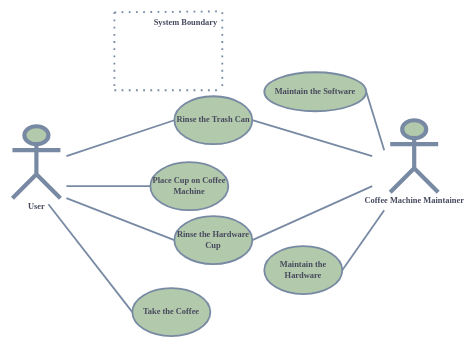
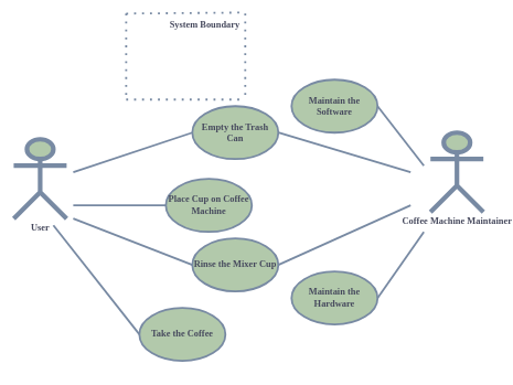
  <mxCell id="0" />
  <mxCell id="1" parent="0" />
  <mxCell id="2" value="User" style="shape=umlActor;verticalLabelPosition=bottom;verticalAlign=top;html=1;outlineConnect=0;fillColor=#B2C9AB;strokeColor=#788AA3;fontColor=#46495D;strokeWidth=7;fontFamily=Times New Roman;fontStyle=1;fontSize=14;" vertex="1" parent="1"><mxGeometry x="20" y="210" width="80" height="120" as="geometry" /></mxCell>
  <mxCell id="3" value="Place Cup on Coffee&lt;br style=&quot;font-size: 14px;&quot;&gt;Machine" style="ellipse;whiteSpace=wrap;html=1;fillColor=#B2C9AB;strokeColor=#788AA3;fontColor=#46495D;strokeWidth=3;fontFamily=Times New Roman;fontStyle=1;fontSize=14;" vertex="1" parent="1"><mxGeometry x="250" y="270" width="130" height="80" as="geometry" /></mxCell>
- <mxCell id="4" value="Take the Coffee" style="ellipse;whiteSpace=wrap;html=1;fillColor=#B2C9AB;strokeColor=#788AA3;fontColor=#46495D;strokeWidth=3;fontFamily=Times New Roman;fontStyle=1;fontSize=14;" vertex="1" parent="1"><mxGeometry x="220" y="480" width="130" height="80" as="geometry" /></mxCell>
+ <mxCell id="4" value="Take the Coffee" style="ellipse;whiteSpace=wrap;html=1;fillColor=#B2C9AB;strokeColor=#788AA3;fontColor=#46495D;strokeWidth=3;fontFamily=Times New Roman;fontStyle=1;fontSize=14;" vertex="1" parent="1"><mxGeometry x="210" y="465" width="130" height="80" as="geometry" /></mxCell>
  <mxCell id="5" value="" style="endArrow=none;html=1;rounded=0;entryX=0;entryY=0.5;entryDx=0;entryDy=0;fillColor=#B2C9AB;strokeColor=#788AA3;fontColor=#46495D;strokeWidth=3;" edge="1" parent="1" target="3"><mxGeometry width="50" height="50" relative="1" as="geometry"><mxPoint x="110" y="310" as="sourcePoint" /><mxPoint x="230" y="250" as="targetPoint" /></mxGeometry></mxCell>
  <mxCell id="6" value="" style="endArrow=none;html=1;rounded=0;entryX=0;entryY=0.5;entryDx=0;entryDy=0;fillColor=#B2C9AB;strokeColor=#788AA3;fontColor=#46495D;strokeWidth=3;" edge="1" parent="1" target="4"><mxGeometry width="50" height="50" relative="1" as="geometry"><mxPoint x="80" y="340" as="sourcePoint" /><mxPoint x="190" y="360" as="targetPoint" /></mxGeometry></mxCell>
  <mxCell id="7" value="Coffee Machine Maintainer" style="shape=umlActor;verticalLabelPosition=bottom;verticalAlign=top;html=1;outlineConnect=0;fillColor=#B2C9AB;strokeColor=#788AA3;fontColor=#46495D;strokeWidth=7;fontFamily=Times New Roman;fontStyle=1;fontSize=14;" vertex="1" parent="1"><mxGeometry x="650" y="200" width="80" height="120" as="geometry" /></mxCell>
- <mxCell id="8" value="Maintain the Software" style="ellipse;whiteSpace=wrap;html=1;fillColor=#B2C9AB;strokeColor=#788AA3;fontColor=#46495D;strokeWidth=3;fontFamily=Times New Roman;fontStyle=1;fontSize=14;" vertex="1" parent="1"><mxGeometry x="440" y="120" width="170" height="65" as="geometry" /></mxCell>
+ <mxCell id="8" value="Maintain the Software" style="ellipse;whiteSpace=wrap;html=1;fillColor=#B2C9AB;strokeColor=#788AA3;fontColor=#46495D;strokeWidth=3;fontFamily=Times New Roman;fontStyle=1;fontSize=14;" vertex="1" parent="1"><mxGeometry x="440" y="120" width="130" height="80" as="geometry" /></mxCell>
  <mxCell id="9" value="Maintain the Hardware" style="ellipse;whiteSpace=wrap;html=1;fillColor=#B2C9AB;strokeColor=#788AA3;fontColor=#46495D;strokeWidth=3;fontFamily=Times New Roman;fontStyle=1;fontSize=14;" vertex="1" parent="1"><mxGeometry x="440" y="410" width="130" height="80" as="geometry" /></mxCell>
  <mxCell id="10" value="" style="endArrow=none;html=1;rounded=0;strokeColor=#788AA3;fontColor=#46495D;fillColor=#B2C9AB;entryX=1;entryY=0.5;entryDx=0;entryDy=0;strokeWidth=3;fontFamily=Times New Roman;fontStyle=1;fontSize=14;" edge="1" parent="1" target="8"><mxGeometry width="50" height="50" relative="1" as="geometry"><mxPoint x="640" y="250" as="sourcePoint" /><mxPoint x="470" y="320" as="targetPoint" /></mxGeometry></mxCell>
  <mxCell id="11" value="" style="endArrow=none;html=1;rounded=0;strokeColor=#788AA3;fontColor=#46495D;fillColor=#B2C9AB;exitX=1;exitY=0.5;exitDx=0;exitDy=0;strokeWidth=3;fontFamily=Times New Roman;fontStyle=1;fontSize=14;" edge="1" parent="1" source="9"><mxGeometry width="50" height="50" relative="1" as="geometry"><mxPoint x="420" y="370" as="sourcePoint" /><mxPoint x="640" y="350" as="targetPoint" /></mxGeometry></mxCell>
- <mxCell id="12" value="Rinse the Trash Can" style="ellipse;whiteSpace=wrap;html=1;fillColor=#B2C9AB;strokeColor=#788AA3;fontColor=#46495D;strokeWidth=3;fontFamily=Times New Roman;fontStyle=1;fontSize=14;" vertex="1" parent="1"><mxGeometry x="290" y="160" width="130" height="80" as="geometry" /></mxCell>
- <mxCell id="13" value="Rinse the Hardware Cup" style="ellipse;whiteSpace=wrap;html=1;fillColor=#B2C9AB;strokeColor=#788AA3;fontColor=#46495D;strokeWidth=3;fontFamily=Times New Roman;fontStyle=1;fontSize=14;" vertex="1" parent="1"><mxGeometry x="290" y="360" width="130" height="80" as="geometry" /></mxCell>
+ <mxCell id="12" value="Empty the Trash Can" style="ellipse;whiteSpace=wrap;html=1;fillColor=#B2C9AB;strokeColor=#788AA3;fontColor=#46495D;strokeWidth=3;fontFamily=Times New Roman;fontStyle=1;fontSize=14;" vertex="1" parent="1"><mxGeometry x="290" y="160" width="130" height="80" as="geometry" /></mxCell>
+ <mxCell id="13" value="Rinse the Mixer Cup" style="ellipse;whiteSpace=wrap;html=1;fillColor=#B2C9AB;strokeColor=#788AA3;fontColor=#46495D;strokeWidth=3;fontFamily=Times New Roman;fontStyle=1;fontSize=14;" vertex="1" parent="1"><mxGeometry x="290" y="360" width="130" height="80" as="geometry" /></mxCell>
  <mxCell id="14" value="" style="endArrow=none;html=1;rounded=0;strokeColor=#788AA3;fontColor=#46495D;fillColor=#B2C9AB;entryX=0;entryY=0.5;entryDx=0;entryDy=0;strokeWidth=3;" edge="1" parent="1" target="12"><mxGeometry width="50" height="50" relative="1" as="geometry"><mxPoint x="110" y="260" as="sourcePoint" /><mxPoint x="260" y="190" as="targetPoint" /></mxGeometry></mxCell>
  <mxCell id="15" value="" style="endArrow=none;html=1;rounded=0;strokeColor=#788AA3;fontColor=#46495D;fillColor=#B2C9AB;entryX=0;entryY=0.5;entryDx=0;entryDy=0;strokeWidth=3;" edge="1" parent="1" target="13"><mxGeometry width="50" height="50" relative="1" as="geometry"><mxPoint x="110" y="330" as="sourcePoint" /><mxPoint x="270" y="200" as="targetPoint" /></mxGeometry></mxCell>
  <mxCell id="16" value="" style="endArrow=none;html=1;rounded=0;strokeColor=#788AA3;fontColor=#46495D;fillColor=#B2C9AB;exitX=1;exitY=0.5;exitDx=0;exitDy=0;strokeWidth=3;fontFamily=Times New Roman;fontStyle=1;fontSize=14;" edge="1" parent="1" source="12"><mxGeometry width="50" height="50" relative="1" as="geometry"><mxPoint x="390" y="190" as="sourcePoint" /><mxPoint x="620" y="260" as="targetPoint" /></mxGeometry></mxCell>
  <mxCell id="17" value="" style="endArrow=none;html=1;rounded=0;strokeColor=#788AA3;fontColor=#46495D;fillColor=#B2C9AB;exitX=1;exitY=0.5;exitDx=0;exitDy=0;strokeWidth=3;fontFamily=Times New Roman;fontStyle=1;fontSize=14;" edge="1" parent="1" source="13"><mxGeometry width="50" height="50" relative="1" as="geometry"><mxPoint x="400" y="200" as="sourcePoint" /><mxPoint x="620" y="310" as="targetPoint" /></mxGeometry></mxCell>
  <mxCell id="18" value="" style="endArrow=none;dashed=1;html=1;dashPattern=1 3;strokeWidth=3;rounded=0;strokeColor=#788AA3;fontFamily=Times New Roman;fontSize=14;fontColor=#46495D;fillColor=#B2C9AB;startArrow=none;" edge="1" parent="1" source="22"><mxGeometry width="50" height="50" relative="1" as="geometry"><mxPoint x="190" y="20" as="sourcePoint" /><mxPoint x="370" y="20" as="targetPoint" /></mxGeometry></mxCell>
  <mxCell id="19" value="" style="endArrow=none;dashed=1;html=1;dashPattern=1 3;strokeWidth=3;rounded=0;strokeColor=#788AA3;fontFamily=Times New Roman;fontSize=14;fontColor=#46495D;fillColor=#B2C9AB;" edge="1" parent="1"><mxGeometry width="50" height="50" relative="1" as="geometry"><mxPoint x="190" y="150" as="sourcePoint" /><mxPoint x="370" y="150" as="targetPoint" /></mxGeometry></mxCell>
  <mxCell id="20" value="" style="endArrow=none;dashed=1;html=1;dashPattern=1 3;strokeWidth=3;rounded=0;strokeColor=#788AA3;fontFamily=Times New Roman;fontSize=14;fontColor=#46495D;fillColor=#B2C9AB;" edge="1" parent="1"><mxGeometry width="50" height="50" relative="1" as="geometry"><mxPoint x="190" y="20" as="sourcePoint" /><mxPoint x="190" y="150" as="targetPoint" /></mxGeometry></mxCell>
  <mxCell id="21" value="" style="endArrow=none;dashed=1;html=1;dashPattern=1 3;strokeWidth=3;rounded=0;strokeColor=#788AA3;fontFamily=Times New Roman;fontSize=14;fontColor=#46495D;fillColor=#B2C9AB;" edge="1" parent="1"><mxGeometry width="50" height="50" relative="1" as="geometry"><mxPoint x="370" y="20" as="sourcePoint" /><mxPoint x="370" y="150" as="targetPoint" /></mxGeometry></mxCell>
  <mxCell id="22" value="System Boundary" style="text;strokeColor=none;fillColor=none;align=left;verticalAlign=middle;spacingLeft=4;spacingRight=4;overflow=hidden;points=[[0,0.5],[1,0.5]];portConstraint=eastwest;rotatable=0;strokeWidth=3;fontFamily=Times New Roman;fontSize=14;fontColor=#46495D;fontStyle=1" vertex="1" parent="1"><mxGeometry x="250" y="20" width="120" height="30" as="geometry" /></mxCell>
  <mxCell id="23" value="" style="endArrow=none;dashed=1;html=1;dashPattern=1 3;strokeWidth=3;rounded=0;strokeColor=#788AA3;fontFamily=Times New Roman;fontSize=14;fontColor=#46495D;fillColor=#B2C9AB;entryX=0.992;entryY=-0.05;entryDx=0;entryDy=0;entryPerimeter=0;" edge="1" parent="1" target="22"><mxGeometry width="50" height="50" relative="1" as="geometry"><mxPoint x="190" y="20" as="sourcePoint" /><mxPoint x="370" y="20" as="targetPoint" /></mxGeometry></mxCell>
